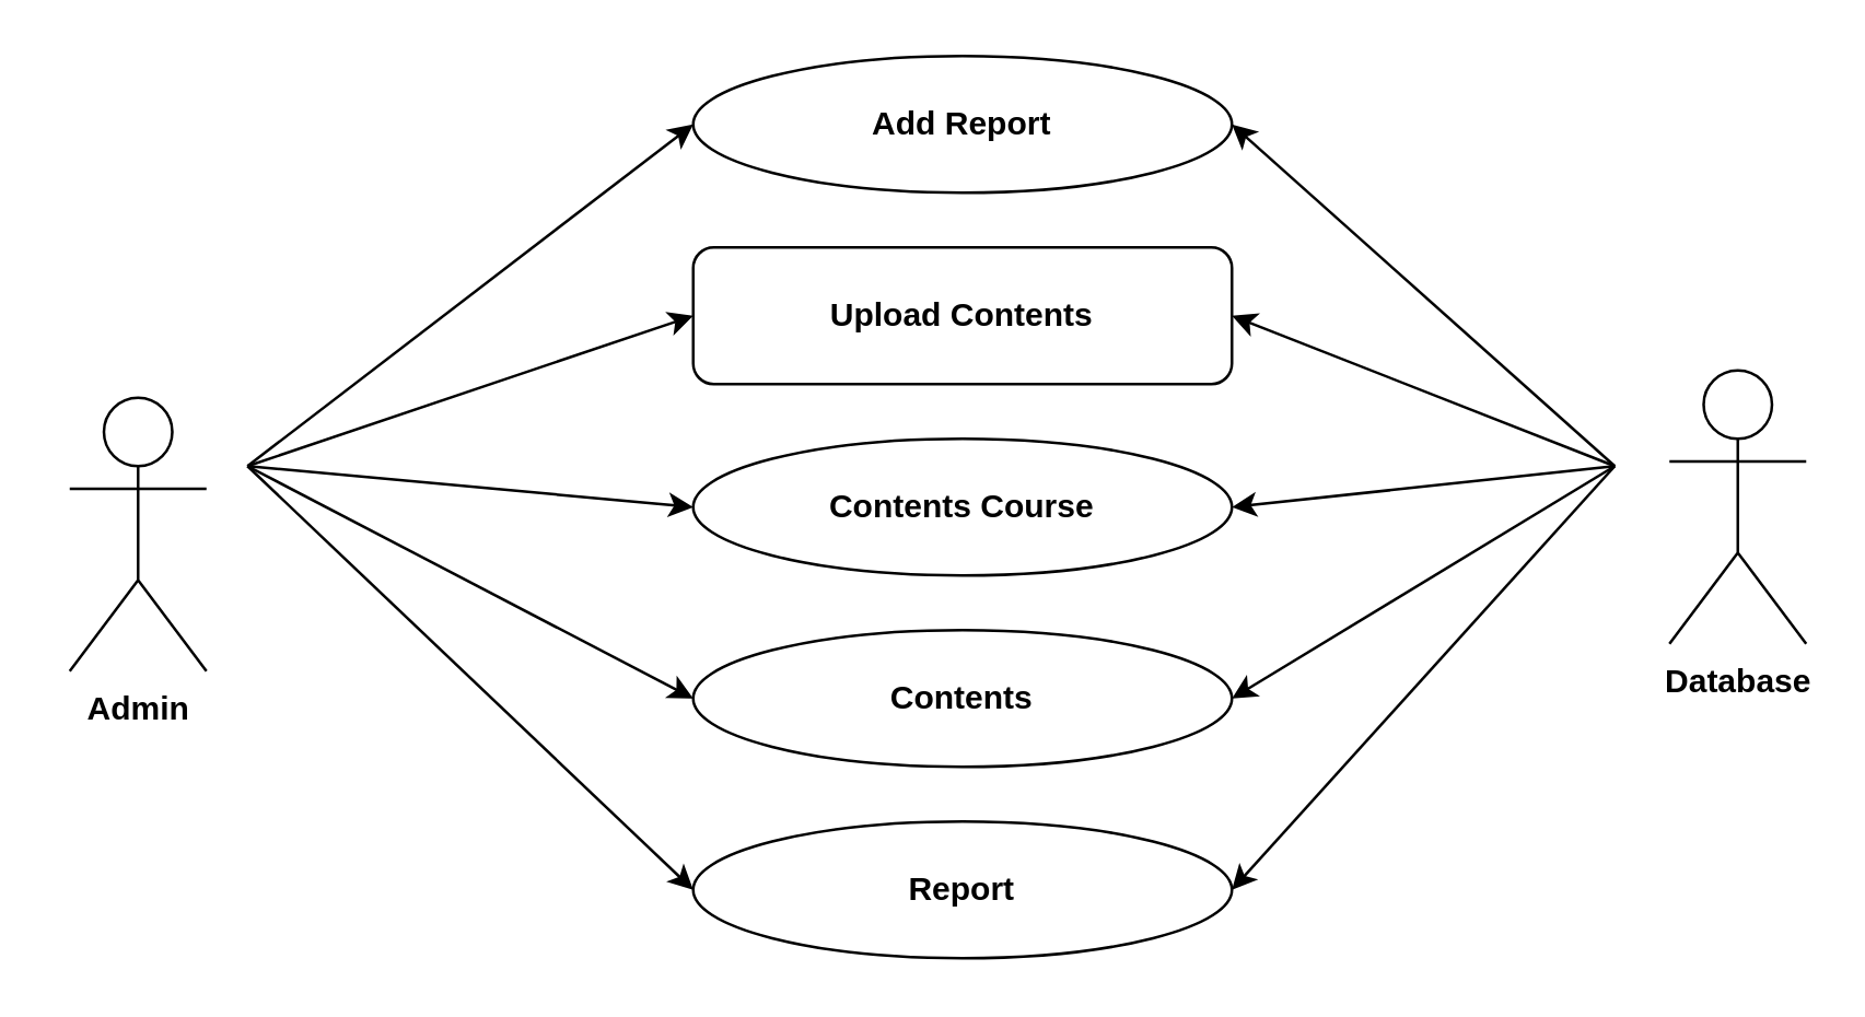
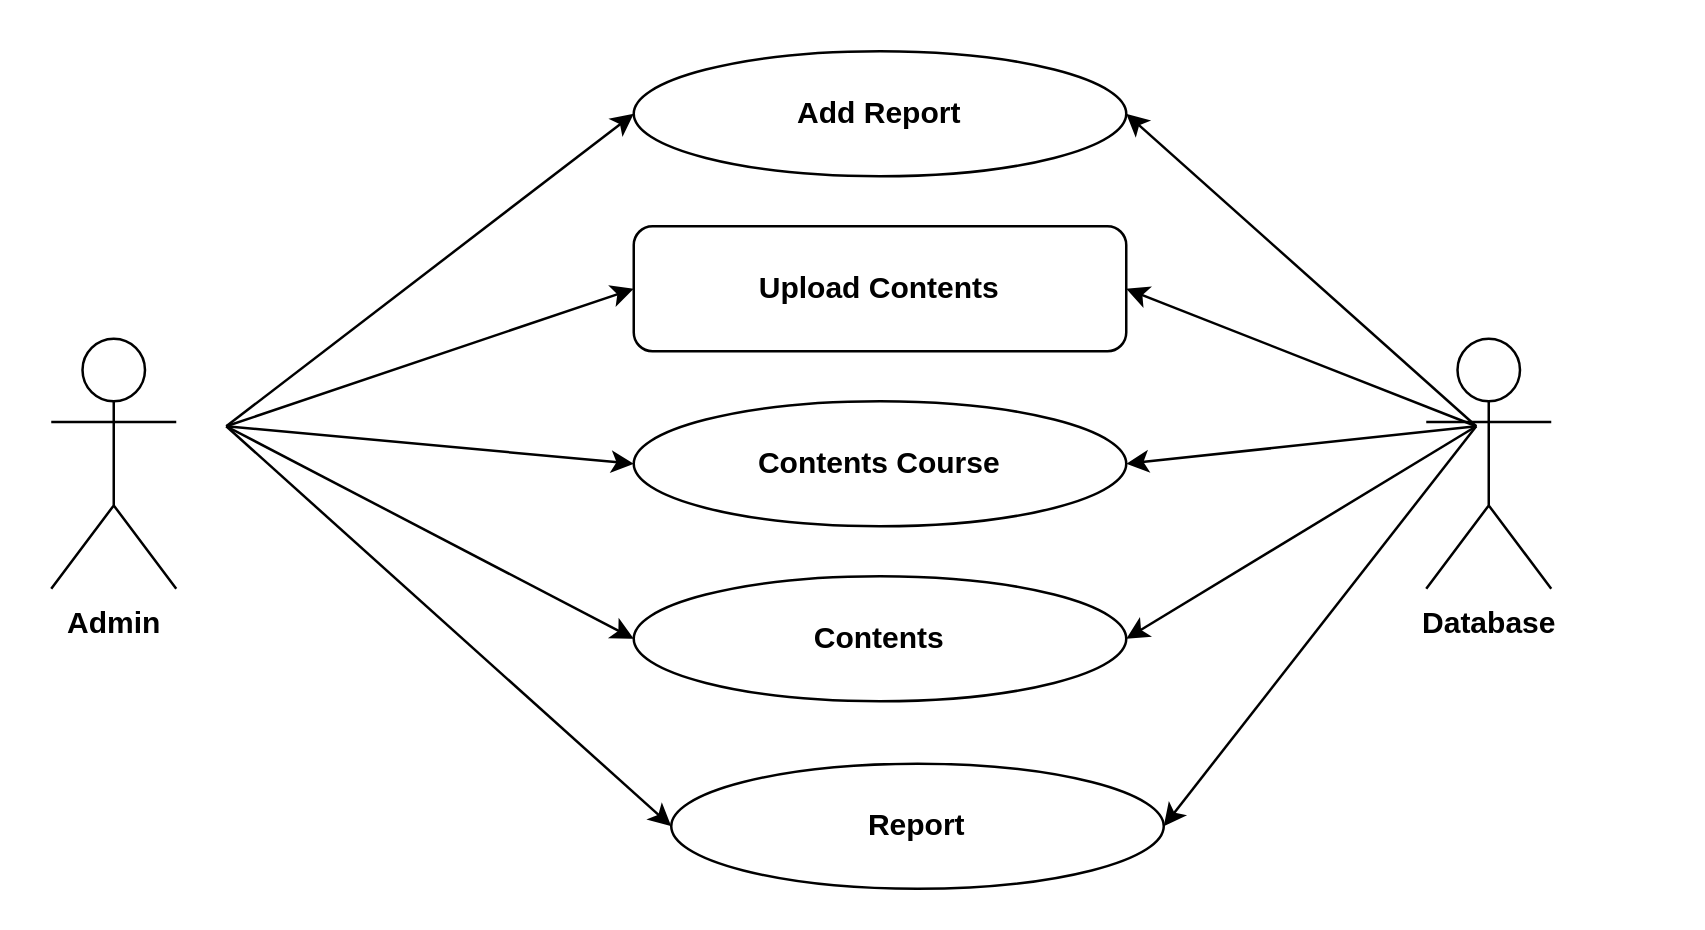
  <mxCell id="0" />
  <mxCell id="1" parent="0" />
  <mxCell id="2" value="&lt;b&gt;Add Report&lt;/b&gt;" style="ellipse;whiteSpace=wrap;html=1;" vertex="1" parent="1"><mxGeometry x="253" y="20" width="197" height="50" as="geometry" /></mxCell>
  <mxCell id="3" value="&lt;b&gt;Upload Contents&lt;/b&gt;" style="whiteSpace=wrap;html=1;rounded=1;" vertex="1" parent="1"><mxGeometry x="253" y="90" width="197" height="50" as="geometry" /></mxCell>
  <mxCell id="4" value="&lt;b&gt;Contents Course&lt;/b&gt;" style="ellipse;whiteSpace=wrap;html=1;" vertex="1" parent="1"><mxGeometry x="253" y="160" width="197" height="50" as="geometry" /></mxCell>
  <mxCell id="5" value="&lt;b&gt;Contents&lt;/b&gt;" style="ellipse;whiteSpace=wrap;html=1;" vertex="1" parent="1"><mxGeometry x="253" y="230" width="197" height="50" as="geometry" /></mxCell>
- <mxCell id="6" value="&lt;b&gt;Admin&lt;/b&gt;" style="shape=umlActor;verticalLabelPosition=bottom;labelBackgroundColor=#ffffff;verticalAlign=top;html=1;" vertex="1" parent="1"><mxGeometry x="25" y="145" width="50" height="100" as="geometry" /></mxCell>
+ <mxCell id="6" value="&lt;b&gt;Admin&lt;/b&gt;" style="shape=umlActor;verticalLabelPosition=bottom;labelBackgroundColor=#ffffff;verticalAlign=top;html=1;" vertex="1" parent="1"><mxGeometry x="20" y="135" width="50" height="100" as="geometry" /></mxCell>
  <mxCell id="7" value="" style="endArrow=classic;html=1;entryX=0;entryY=0.5;entryDx=0;entryDy=0;" edge="1" parent="1" target="2"><mxGeometry width="50" height="50" relative="1" as="geometry"><mxPoint x="90" y="170" as="sourcePoint" /><mxPoint x="140" y="100" as="targetPoint" /></mxGeometry></mxCell>
  <mxCell id="8" value="" style="endArrow=classic;html=1;entryX=0;entryY=0.5;entryDx=0;entryDy=0;" edge="1" parent="1" target="3"><mxGeometry width="50" height="50" relative="1" as="geometry"><mxPoint x="90" y="170" as="sourcePoint" /><mxPoint x="263" y="55" as="targetPoint" /></mxGeometry></mxCell>
  <mxCell id="9" value="" style="endArrow=classic;html=1;entryX=0;entryY=0.5;entryDx=0;entryDy=0;" edge="1" parent="1" target="4"><mxGeometry width="50" height="50" relative="1" as="geometry"><mxPoint x="90" y="170" as="sourcePoint" /><mxPoint x="263" y="125" as="targetPoint" /></mxGeometry></mxCell>
  <mxCell id="10" value="" style="endArrow=classic;html=1;entryX=0;entryY=0.5;entryDx=0;entryDy=0;" edge="1" parent="1" target="5"><mxGeometry width="50" height="50" relative="1" as="geometry"><mxPoint x="90" y="170" as="sourcePoint" /><mxPoint x="250" y="250" as="targetPoint" /></mxGeometry></mxCell>
- <mxCell id="11" value="&lt;b&gt;Report&lt;/b&gt;" style="ellipse;whiteSpace=wrap;html=1;" vertex="1" parent="1"><mxGeometry x="253" y="300" width="197" height="50" as="geometry" /></mxCell>
+ <mxCell id="11" value="&lt;b&gt;Report&lt;/b&gt;" style="ellipse;whiteSpace=wrap;html=1;" vertex="1" parent="1"><mxGeometry x="268" y="305" width="197" height="50" as="geometry" /></mxCell>
  <mxCell id="12" value="" style="endArrow=classic;html=1;entryX=0;entryY=0.5;entryDx=0;entryDy=0;" edge="1" parent="1" target="11"><mxGeometry width="50" height="50" relative="1" as="geometry"><mxPoint x="90" y="170" as="sourcePoint" /><mxPoint x="253" y="285" as="targetPoint" /></mxGeometry></mxCell>
- <mxCell id="13" value="&lt;b&gt;Database&lt;/b&gt;" style="shape=umlActor;verticalLabelPosition=bottom;labelBackgroundColor=#ffffff;verticalAlign=top;html=1;" vertex="1" parent="1"><mxGeometry x="610" y="135" width="50" height="100" as="geometry" /></mxCell>
+ <mxCell id="13" value="&lt;b&gt;Database&lt;/b&gt;" style="shape=umlActor;verticalLabelPosition=bottom;labelBackgroundColor=#ffffff;verticalAlign=top;html=1;" vertex="1" parent="1"><mxGeometry x="570" y="135" width="50" height="100" as="geometry" /></mxCell>
  <mxCell id="14" value="" style="endArrow=classic;html=1;entryX=1;entryY=0.5;entryDx=0;entryDy=0;" edge="1" parent="1" target="2"><mxGeometry width="50" height="50" relative="1" as="geometry"><mxPoint x="590" y="170" as="sourcePoint" /><mxPoint x="620" y="120" as="targetPoint" /></mxGeometry></mxCell>
  <mxCell id="15" value="" style="endArrow=classic;html=1;entryX=1;entryY=0.5;entryDx=0;entryDy=0;" edge="1" parent="1" target="3"><mxGeometry width="50" height="50" relative="1" as="geometry"><mxPoint x="590" y="170" as="sourcePoint" /><mxPoint x="460" y="55" as="targetPoint" /></mxGeometry></mxCell>
  <mxCell id="16" value="" style="endArrow=classic;html=1;entryX=1;entryY=0.5;entryDx=0;entryDy=0;" edge="1" parent="1" target="4"><mxGeometry width="50" height="50" relative="1" as="geometry"><mxPoint x="590" y="170" as="sourcePoint" /><mxPoint x="460" y="125" as="targetPoint" /></mxGeometry></mxCell>
  <mxCell id="17" value="" style="endArrow=classic;html=1;entryX=1;entryY=0.5;entryDx=0;entryDy=0;" edge="1" parent="1" target="5"><mxGeometry width="50" height="50" relative="1" as="geometry"><mxPoint x="590" y="170" as="sourcePoint" /><mxPoint x="460" y="195" as="targetPoint" /></mxGeometry></mxCell>
  <mxCell id="18" value="" style="endArrow=classic;html=1;entryX=1;entryY=0.5;entryDx=0;entryDy=0;" edge="1" parent="1" target="11"><mxGeometry width="50" height="50" relative="1" as="geometry"><mxPoint x="590" y="170" as="sourcePoint" /><mxPoint x="460" y="265" as="targetPoint" /></mxGeometry></mxCell>
